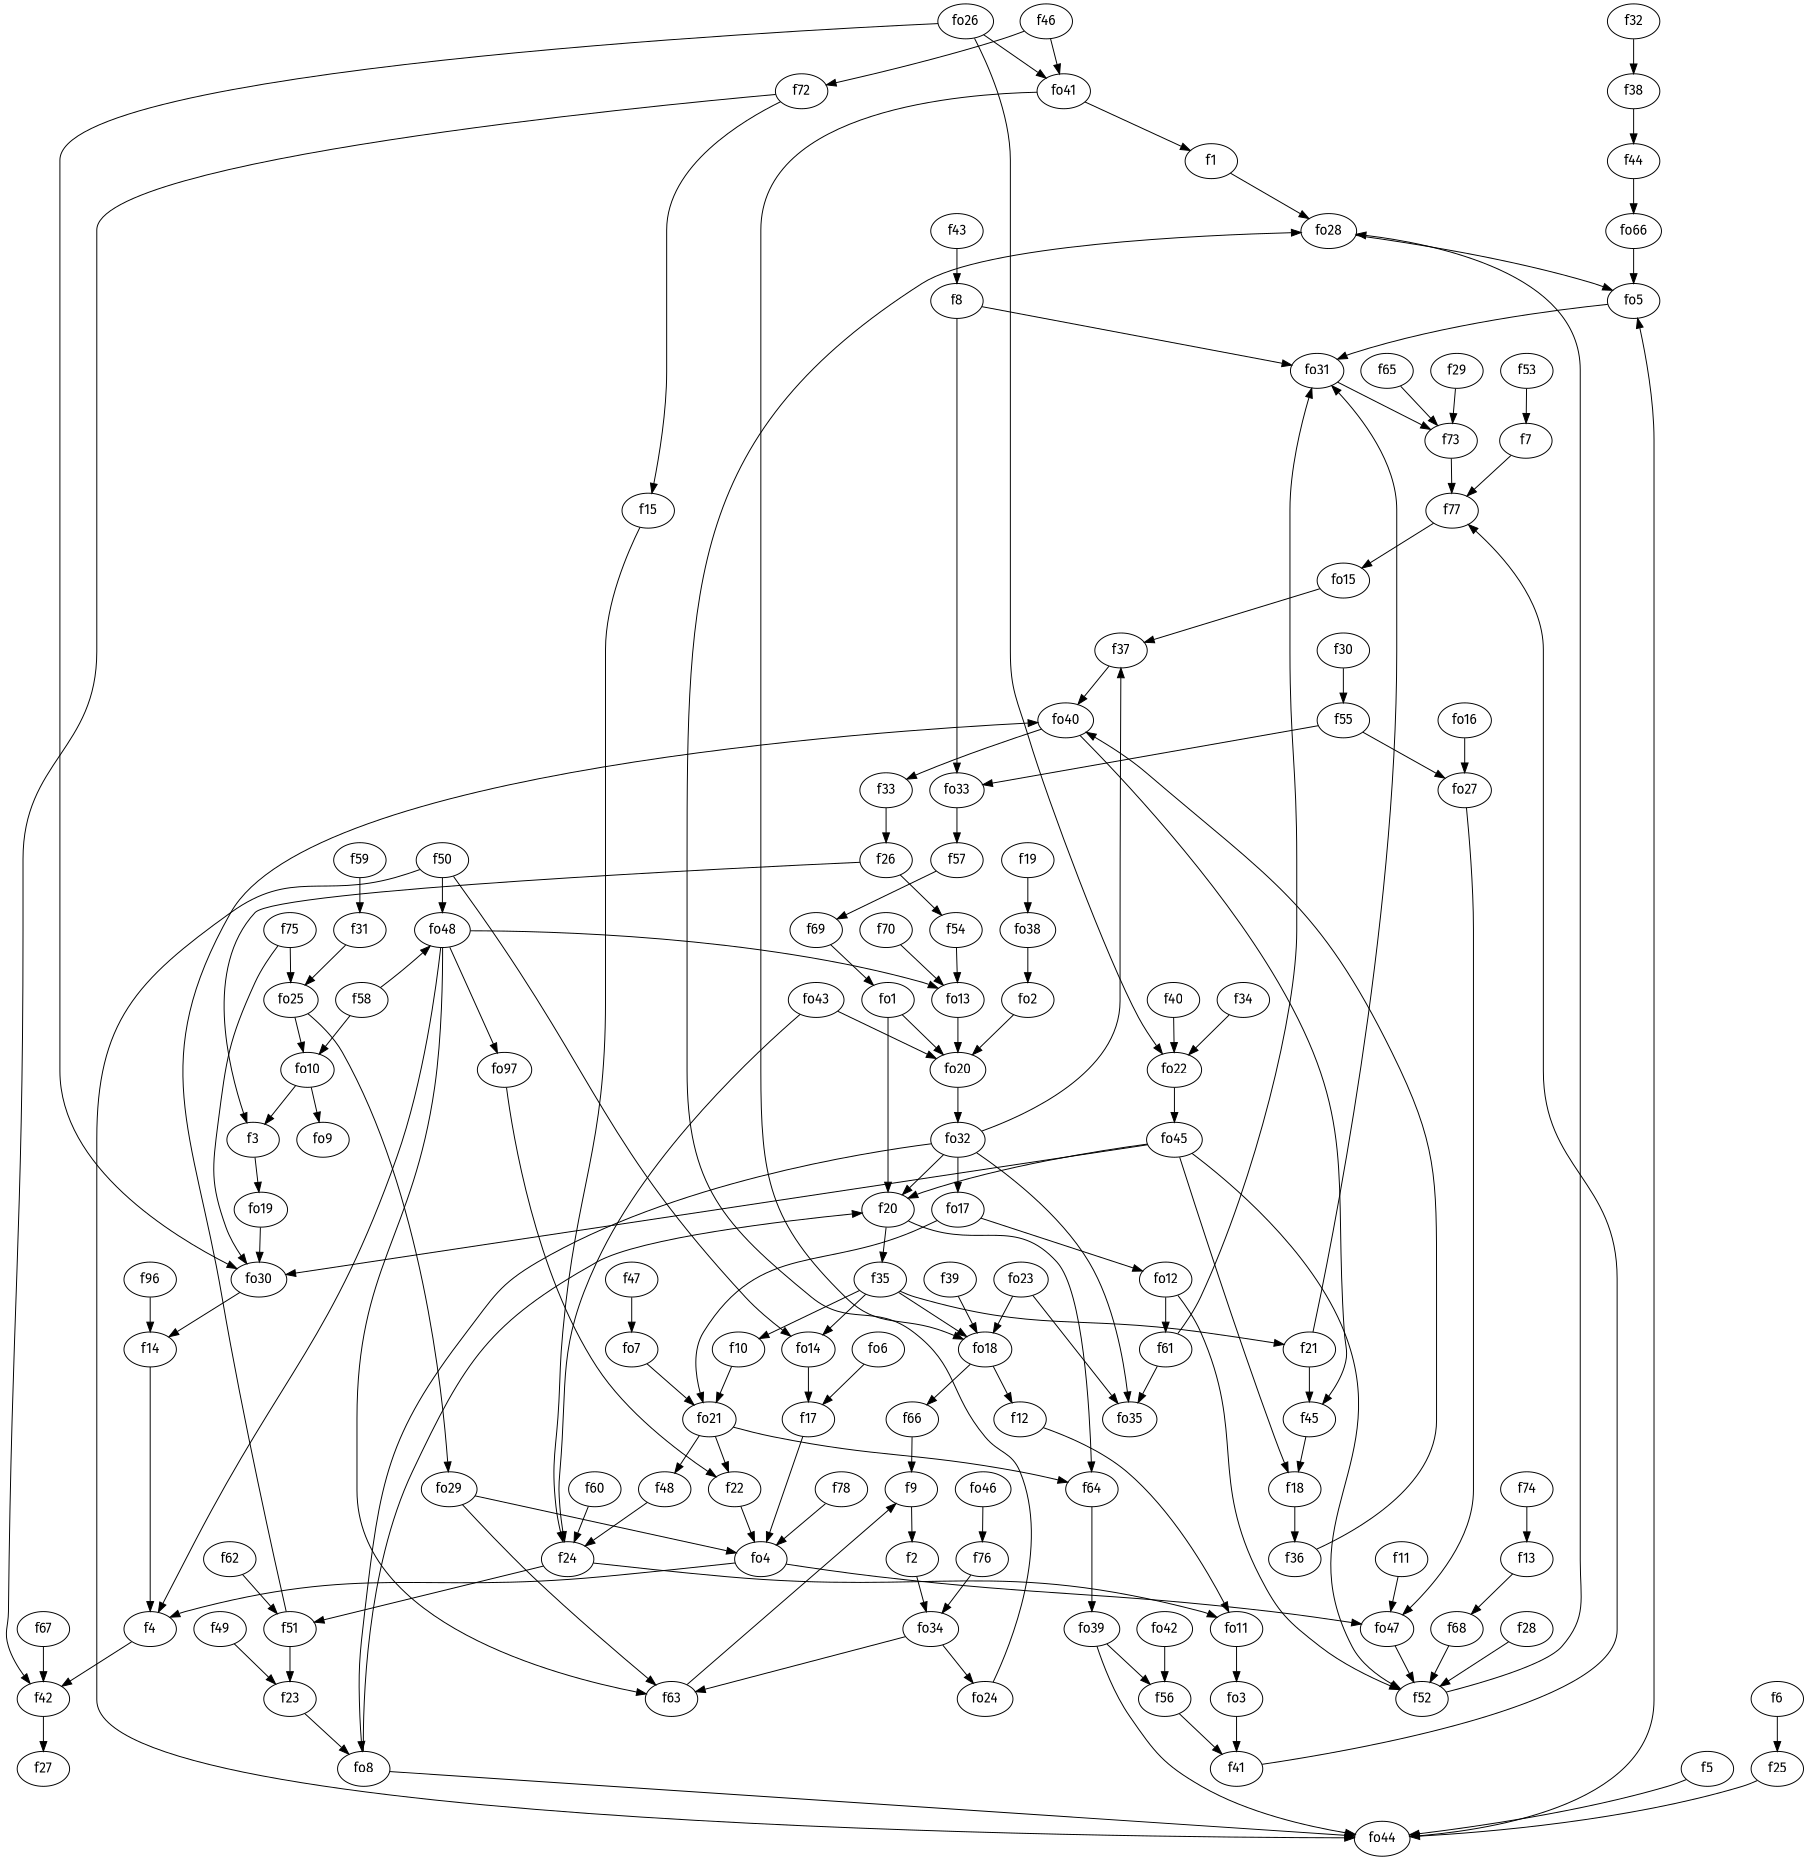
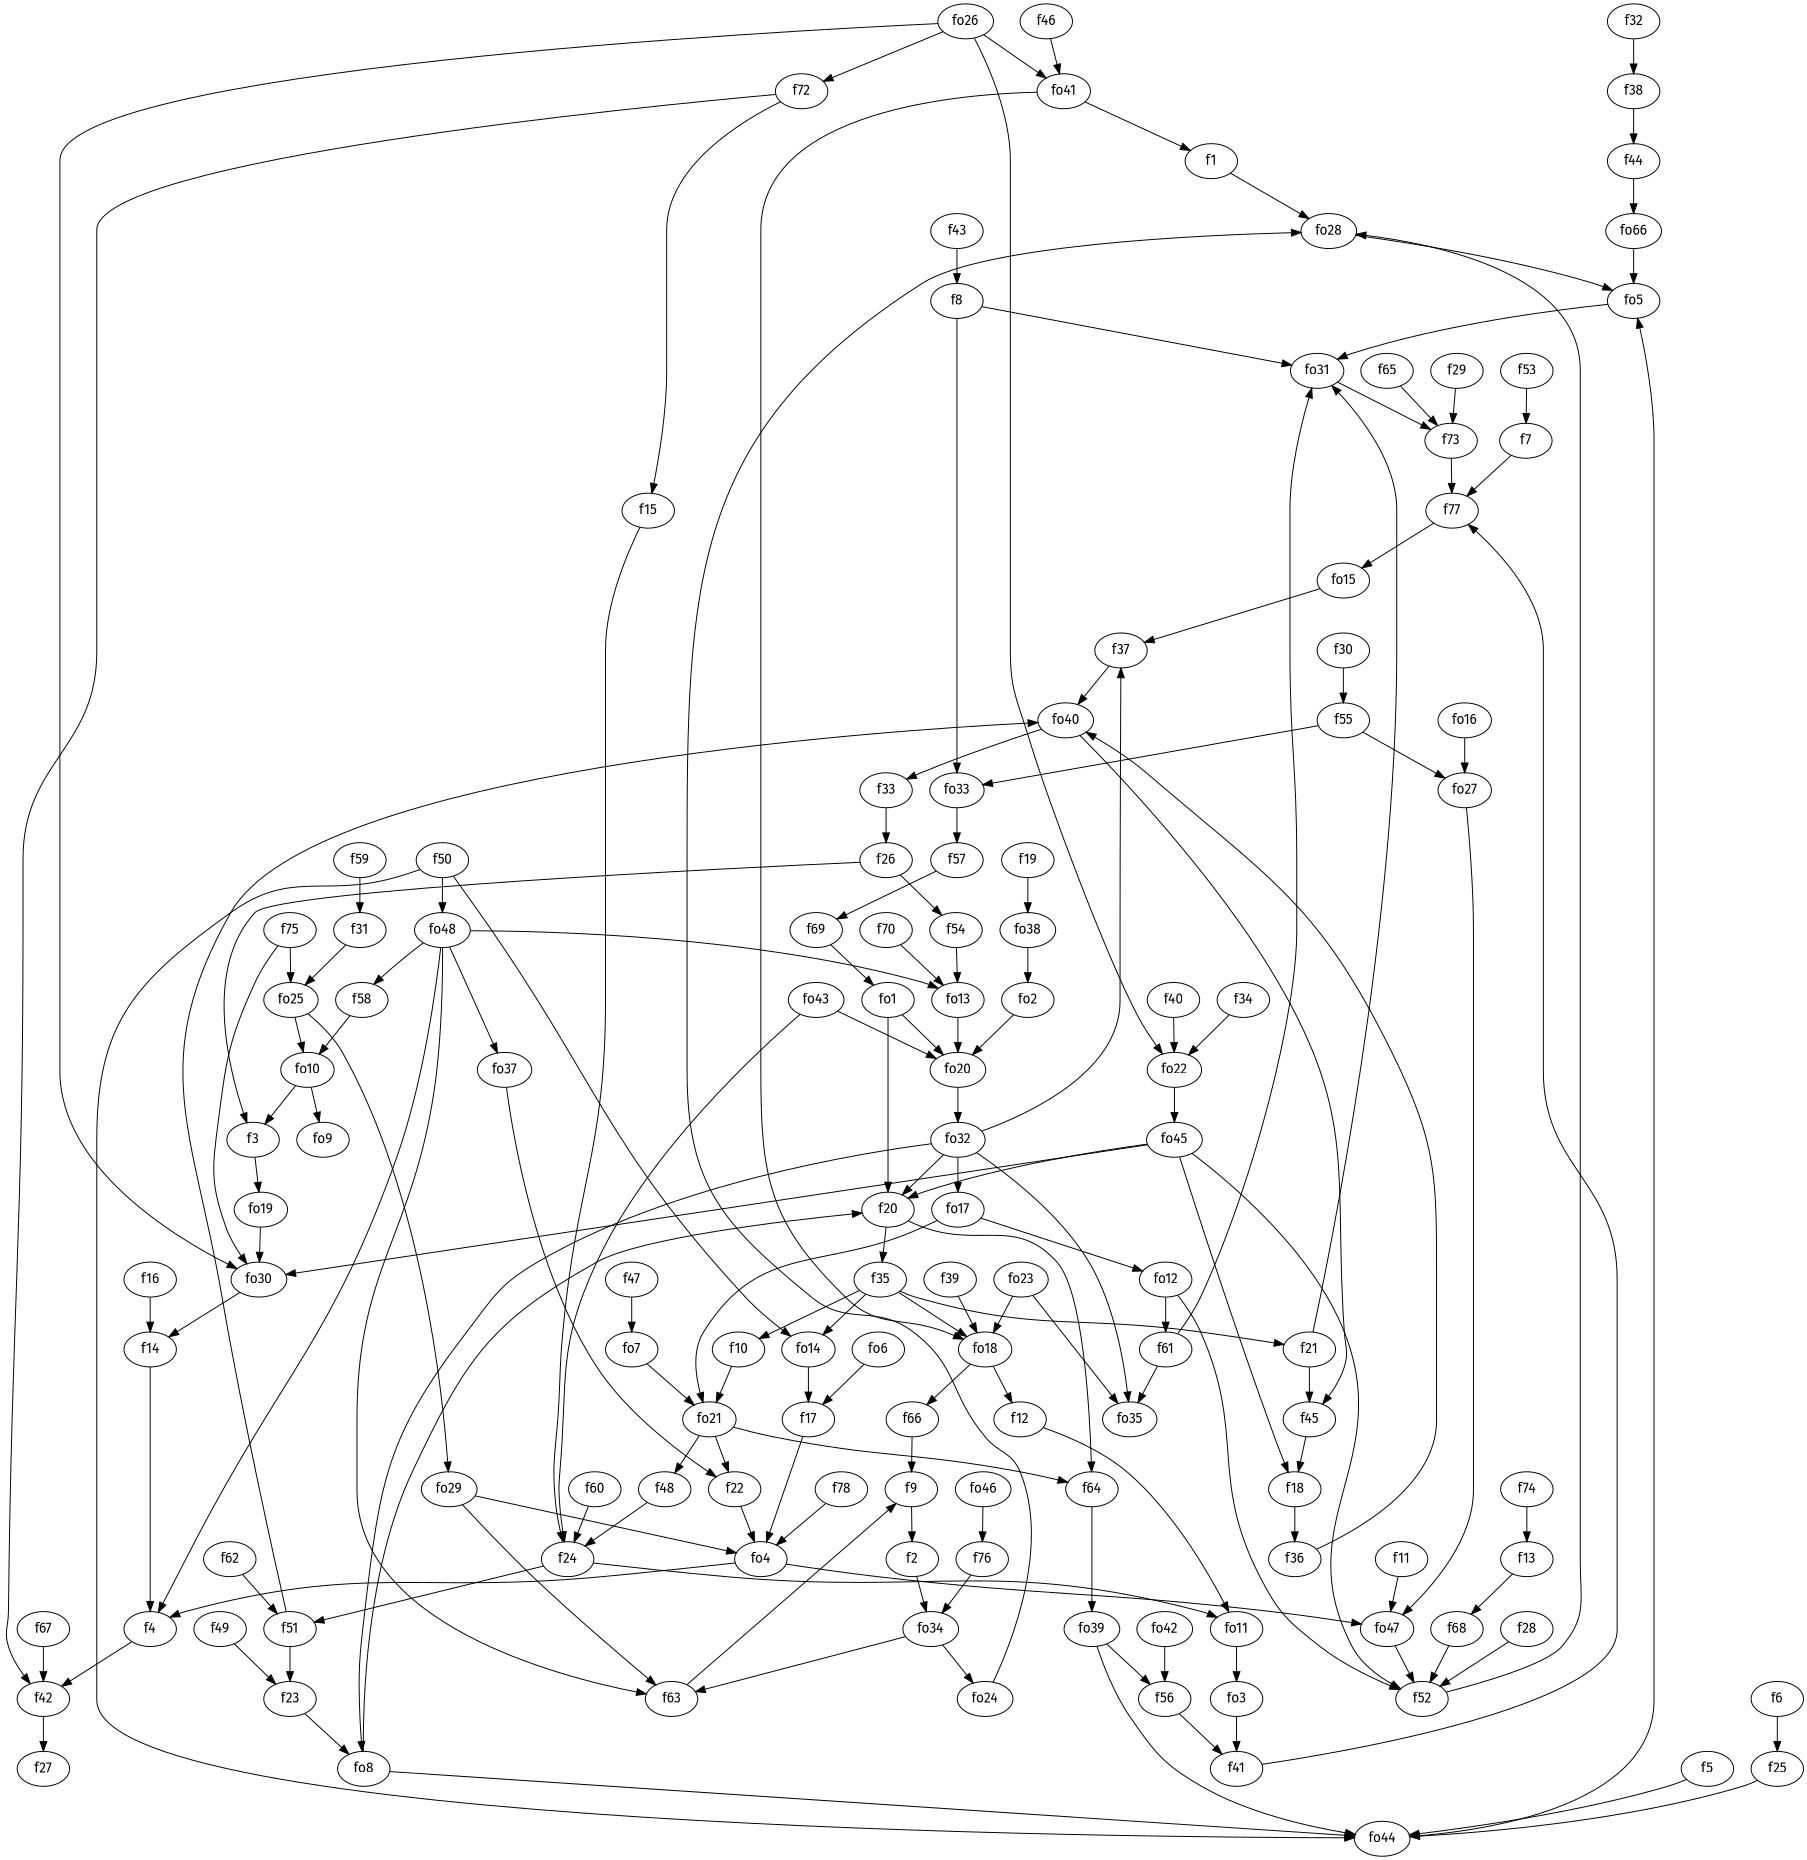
  strict digraph {
    fontname="Fira Sans"
    node [fontname="Fira Sans"]
    edge [fontname="Fira Sans" weight=2]
    f1
    fo28
    fo5
    f2
    fo34
    f63
    fo24
    f3
    fo19
    fo30
    f4
    f42
    f27
    f5
    fo44
    f6
    f25
    f7
    f77
    fo15
    f8
    fo31
    fo33
    f73
    f57
    f9
    f10
    fo21
    f64
    f22
    f48
    f11
    fo47
    f52
    f12
    fo11
    fo3
    f13
    f68
    f14
    f15
    f24
    f51
-   f16 [label=f96]
+   f16
    f17
    fo4
    f18
    f36
    fo40
    f19
    fo38
    fo2
    f20
    f35
    f21
    fo14
    fo18
    fo39
    f45
    f23
    fo8
    f26
    f54
    fo13
    f28
    f29
    f30
    f55
    fo27
    f31
    fo25
    fo10
    fo29
    f32
    f38
    f44
    f33
    f34
    fo22
    fo45
    f60
    f37
    n83 [label=fo66]
    f39
    f66
    f40
    f41
    f43
    f46
    fo41
    f47
    fo7
    f49
    f50
    fo48
    f58
-   fo37 [label=fo97]
+   fo37
    f53
    fo20
    f56
    f69
    fo1
    fo9
    f59
    f61
    fo35
    f62
    f65
    f67
    f70
    f72
    f74
    f75
    f76
    f78
    fo32
    fo6
    fo12
    fo16
    fo17
    fo23
    fo26
    fo42
    fo43
    fo46
    f1 -> fo28
    fo28 -> fo5
    fo5 -> fo31
    f2 -> fo34
    fo34 -> f63
    fo34 -> fo24
    f63 -> f9
    fo24 -> fo28
    f3 -> fo19
    fo19 -> fo30
    fo30 -> f14
    f4 -> f42
    f42 -> f27
    f5 -> fo44
    fo44 -> fo5
    f6 -> f25
    f25 -> fo44
    f7 -> f77
    f77 -> fo15
    fo15 -> f37
    f8 -> fo31
    f8 -> fo33
    fo31 -> f73
    fo33 -> f57
    f73 -> f77
    f57 -> f69
    f9 -> f2
    f10 -> fo21
    fo21 -> f64
    fo21 -> f22
    fo21 -> f48
    f64 -> fo39
    f22 -> fo4
    f48 -> f24
    f11 -> fo47
    fo47 -> f52
    f52 -> fo28
    f12 -> fo11
    fo11 -> fo3
    fo3 -> f41
    f13 -> f68
    f68 -> f52
    f14 -> f4
    f15 -> f24
    f24 -> fo11
    f24 -> f51
    f51 -> fo40
    f51 -> f23
    f16 -> f14
    f17 -> fo4
    fo4 -> f4
    fo4 -> fo47
    f18 -> f36
    f36 -> fo40
    fo40 -> f45
    fo40 -> f33
    f19 -> fo38
    fo38 -> fo2
    fo2 -> fo20
    f20 -> f64
    f20 -> f35
    f35 -> f10
    f35 -> f21
    f35 -> fo14
    f35 -> fo18
    f21 -> fo31
    f21 -> f45
    fo14 -> f17
    fo18 -> f12
    fo18 -> f66
    fo39 -> fo44
    fo39 -> f56
    f45 -> f18
    f23 -> fo8
    fo8 -> fo44
    fo8 -> f20
    f26 -> f3
    f26 -> f54
    f54 -> fo13
    fo13 -> fo20
    f28 -> f52
    f29 -> f73
    f30 -> f55
    f55 -> fo33
    f55 -> fo27
    fo27 -> fo47
    f31 -> fo25
    fo25 -> fo10
    fo25 -> fo29
    fo10 -> f3
    fo10 -> fo9
    fo29 -> f63
    fo29 -> fo4
    f32 -> f38
    f38 -> f44
    f44 -> n83
    f33 -> f26
    f34 -> fo22
    fo22 -> fo45
    fo45 -> fo30
    fo45 -> f52
    fo45 -> f18
    fo45 -> f20
    f60 -> f24
    f37 -> fo40
    n83 -> fo5
    f39 -> fo18
    f66 -> f9
    f40 -> fo22
    f41 -> f77
    f43 -> f8
    f46 -> fo41
    fo41 -> f1
    fo41 -> fo18
    f47 -> fo7
    fo7 -> fo21
    f49 -> f23
    f50 -> fo44
    f50 -> fo14
    f50 -> fo48
    fo48 -> f63
    fo48 -> f4
    fo48 -> fo13
-   f58 -> fo48
+   fo48 -> f58
    fo48 -> fo37
    f58 -> fo10
    fo37 -> f22
    f53 -> f7
    fo20 -> fo32
    f56 -> f41
    f69 -> fo1
    fo1 -> f20
    fo1 -> fo20
    f59 -> f31
    f61 -> fo31
    f61 -> fo35
    f62 -> f51
    f65 -> f73
    f67 -> f42
    f70 -> fo13
    f72 -> f42
    f72 -> f15
    f74 -> f13
    f75 -> fo30
    f75 -> fo25
    f76 -> fo34
    f78 -> fo4
    fo32 -> f20
    fo32 -> fo8
    fo32 -> f37
    fo32 -> fo35
    fo32 -> fo17
    fo6 -> f17
    fo12 -> f52
    fo12 -> f61
    fo16 -> fo27
    fo17 -> fo21
    fo17 -> fo12
    fo23 -> fo18
    fo23 -> fo35
    fo26 -> fo30
    fo26 -> fo22
    fo26 -> fo41
-   f46 -> f72
+   fo26 -> f72
    fo42 -> f56
    fo43 -> f24
    fo43 -> fo20
    fo46 -> f76
  }
